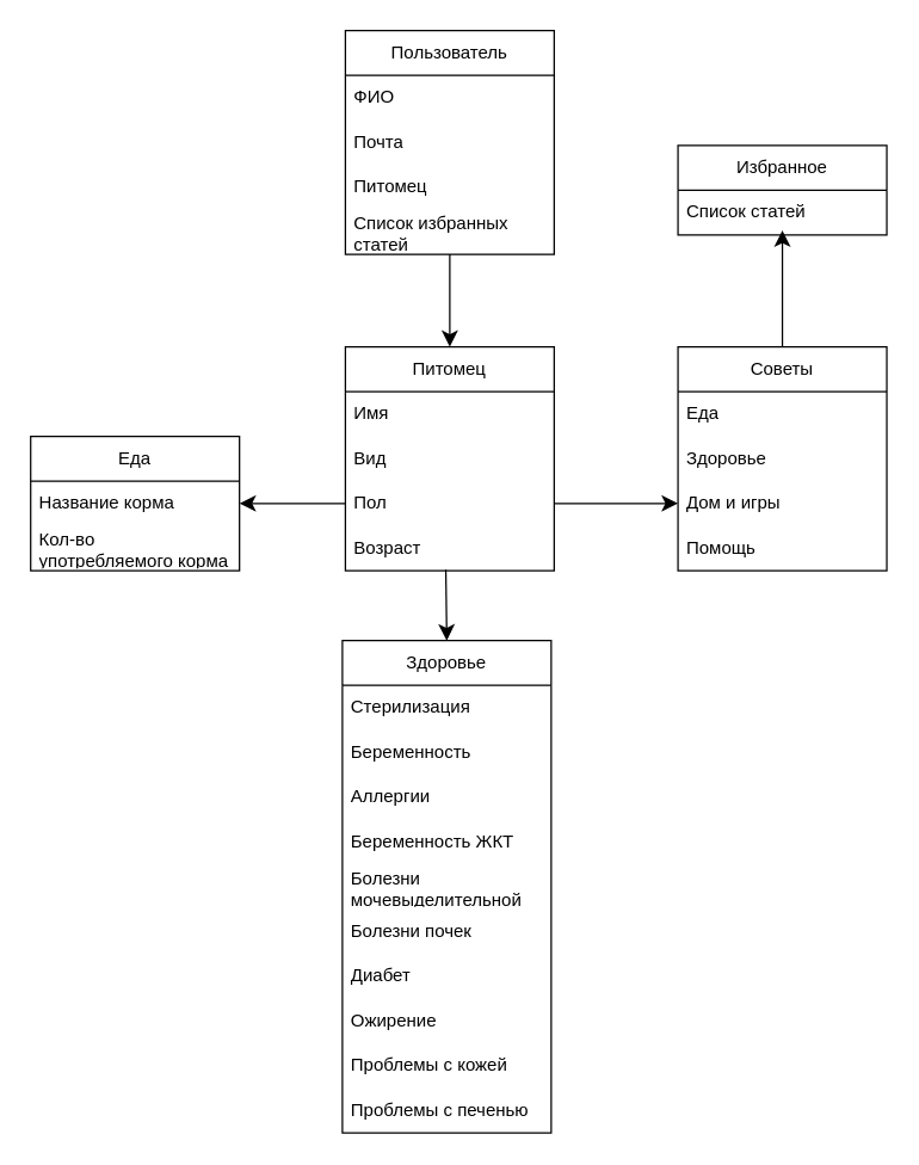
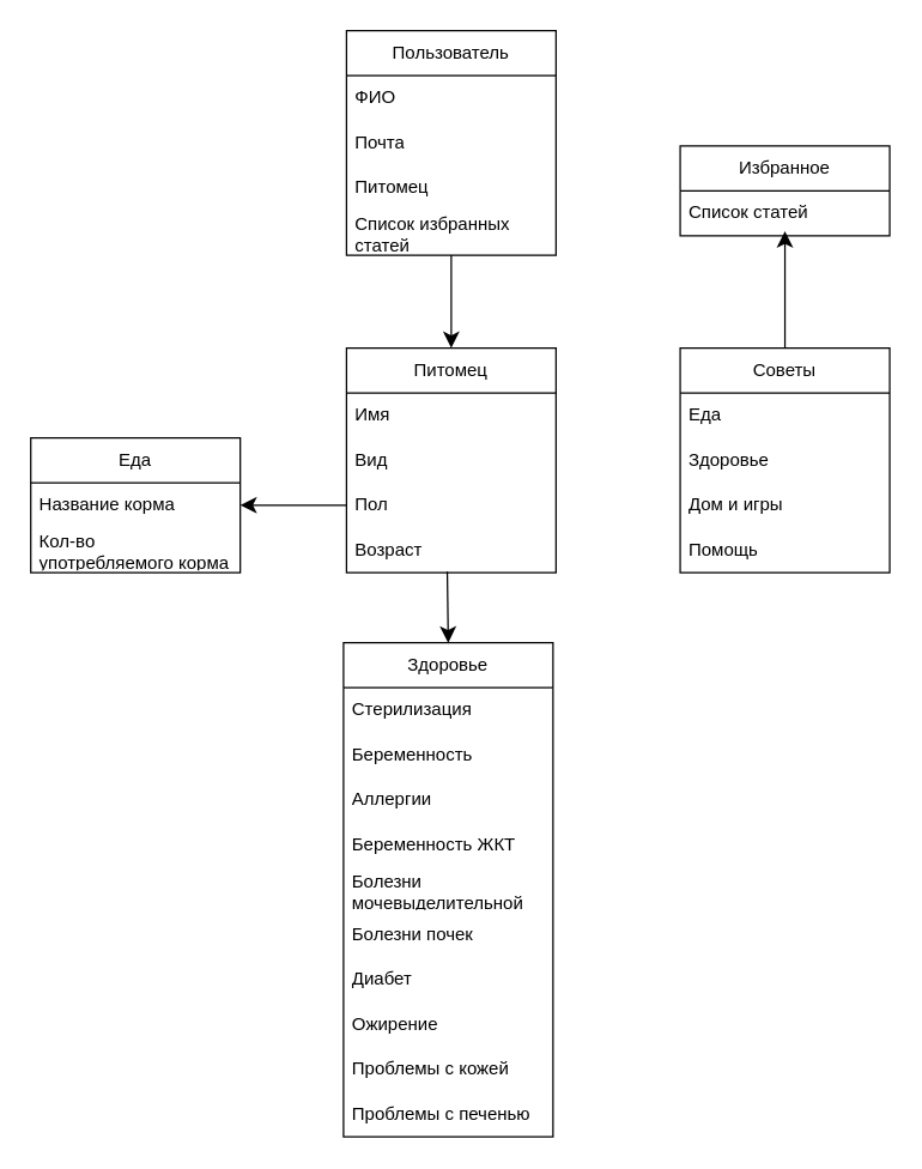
  <mxCell id="0" />
  <mxCell id="1" parent="0" />
  <mxCell id="2" value="Избранное" style="swimlane;fontStyle=0;childLayout=stackLayout;horizontal=1;startSize=30;horizontalStack=0;resizeParent=1;resizeParentMax=0;resizeLast=0;collapsible=1;marginBottom=0;whiteSpace=wrap;html=1;" vertex="1" parent="1"><mxGeometry x="454" y="97" width="140" height="60" as="geometry" /></mxCell>
  <mxCell id="3" value="Список статей" style="text;strokeColor=none;fillColor=none;align=left;verticalAlign=middle;spacingLeft=4;spacingRight=4;overflow=hidden;points=[[0,0.5],[1,0.5]];portConstraint=eastwest;rotatable=0;whiteSpace=wrap;html=1;" vertex="1" parent="2"><mxGeometry y="30" width="140" height="30" as="geometry" /></mxCell>
  <mxCell id="4" value="Питомец" style="swimlane;fontStyle=0;childLayout=stackLayout;horizontal=1;startSize=30;horizontalStack=0;resizeParent=1;resizeParentMax=0;resizeLast=0;collapsible=1;marginBottom=0;whiteSpace=wrap;html=1;" parent="1" vertex="1"><mxGeometry x="231" y="232" width="140" height="150" as="geometry" /></mxCell>
  <mxCell id="5" value="Имя" style="text;strokeColor=none;fillColor=none;align=left;verticalAlign=middle;spacingLeft=4;spacingRight=4;overflow=hidden;points=[[0,0.5],[1,0.5]];portConstraint=eastwest;rotatable=0;whiteSpace=wrap;html=1;" parent="4" vertex="1"><mxGeometry y="30" width="140" height="30" as="geometry" /></mxCell>
  <mxCell id="6" value="Вид" style="text;strokeColor=none;fillColor=none;align=left;verticalAlign=middle;spacingLeft=4;spacingRight=4;overflow=hidden;points=[[0,0.5],[1,0.5]];portConstraint=eastwest;rotatable=0;whiteSpace=wrap;html=1;" parent="4" vertex="1"><mxGeometry y="60" width="140" height="30" as="geometry" /></mxCell>
  <mxCell id="7" value="Пол" style="text;strokeColor=none;fillColor=none;align=left;verticalAlign=middle;spacingLeft=4;spacingRight=4;overflow=hidden;points=[[0,0.5],[1,0.5]];portConstraint=eastwest;rotatable=0;whiteSpace=wrap;html=1;" parent="4" vertex="1"><mxGeometry y="90" width="140" height="30" as="geometry" /></mxCell>
  <mxCell id="8" value="Возраст" style="text;strokeColor=none;fillColor=none;align=left;verticalAlign=middle;spacingLeft=4;spacingRight=4;overflow=hidden;points=[[0,0.5],[1,0.5]];portConstraint=eastwest;rotatable=0;whiteSpace=wrap;html=1;" parent="4" vertex="1"><mxGeometry y="120" width="140" height="30" as="geometry" /></mxCell>
  <mxCell id="9" value="Здоровье" style="swimlane;fontStyle=0;childLayout=stackLayout;horizontal=1;startSize=30;horizontalStack=0;resizeParent=1;resizeParentMax=0;resizeLast=0;collapsible=1;marginBottom=0;whiteSpace=wrap;html=1;" parent="1" vertex="1"><mxGeometry x="229" y="429" width="140" height="330" as="geometry" /></mxCell>
  <mxCell id="10" value="Стерилизация" style="text;strokeColor=none;fillColor=none;align=left;verticalAlign=middle;spacingLeft=4;spacingRight=4;overflow=hidden;points=[[0,0.5],[1,0.5]];portConstraint=eastwest;rotatable=0;whiteSpace=wrap;html=1;" vertex="1" parent="9"><mxGeometry y="30" width="140" height="30" as="geometry" /></mxCell>
  <mxCell id="11" value="Беременность" style="text;strokeColor=none;fillColor=none;align=left;verticalAlign=middle;spacingLeft=4;spacingRight=4;overflow=hidden;points=[[0,0.5],[1,0.5]];portConstraint=eastwest;rotatable=0;whiteSpace=wrap;html=1;" vertex="1" parent="9"><mxGeometry y="60" width="140" height="30" as="geometry" /></mxCell>
  <mxCell id="12" value="Аллергии" style="text;strokeColor=none;fillColor=none;align=left;verticalAlign=middle;spacingLeft=4;spacingRight=4;overflow=hidden;points=[[0,0.5],[1,0.5]];portConstraint=eastwest;rotatable=0;whiteSpace=wrap;html=1;" vertex="1" parent="9"><mxGeometry y="90" width="140" height="30" as="geometry" /></mxCell>
  <mxCell id="13" value="Беременность ЖКТ" style="text;strokeColor=none;fillColor=none;align=left;verticalAlign=middle;spacingLeft=4;spacingRight=4;overflow=hidden;points=[[0,0.5],[1,0.5]];portConstraint=eastwest;rotatable=0;whiteSpace=wrap;html=1;" vertex="1" parent="9"><mxGeometry y="120" width="140" height="30" as="geometry" /></mxCell>
  <mxCell id="14" value="Болезни мочевыделительной системы" style="text;strokeColor=none;fillColor=none;align=left;verticalAlign=middle;spacingLeft=4;spacingRight=4;overflow=hidden;points=[[0,0.5],[1,0.5]];portConstraint=eastwest;rotatable=0;whiteSpace=wrap;html=1;" vertex="1" parent="9"><mxGeometry y="150" width="140" height="30" as="geometry" /></mxCell>
  <mxCell id="15" value="Болезни почек" style="text;strokeColor=none;fillColor=none;align=left;verticalAlign=middle;spacingLeft=4;spacingRight=4;overflow=hidden;points=[[0,0.5],[1,0.5]];portConstraint=eastwest;rotatable=0;whiteSpace=wrap;html=1;" vertex="1" parent="9"><mxGeometry y="180" width="140" height="30" as="geometry" /></mxCell>
  <mxCell id="16" value="Диабет" style="text;strokeColor=none;fillColor=none;align=left;verticalAlign=middle;spacingLeft=4;spacingRight=4;overflow=hidden;points=[[0,0.5],[1,0.5]];portConstraint=eastwest;rotatable=0;whiteSpace=wrap;html=1;" vertex="1" parent="9"><mxGeometry y="210" width="140" height="30" as="geometry" /></mxCell>
  <mxCell id="17" value="Ожирение" style="text;strokeColor=none;fillColor=none;align=left;verticalAlign=middle;spacingLeft=4;spacingRight=4;overflow=hidden;points=[[0,0.5],[1,0.5]];portConstraint=eastwest;rotatable=0;whiteSpace=wrap;html=1;" vertex="1" parent="9"><mxGeometry y="240" width="140" height="30" as="geometry" /></mxCell>
  <mxCell id="18" value="Проблемы с кожей" style="text;strokeColor=none;fillColor=none;align=left;verticalAlign=middle;spacingLeft=4;spacingRight=4;overflow=hidden;points=[[0,0.5],[1,0.5]];portConstraint=eastwest;rotatable=0;whiteSpace=wrap;html=1;" vertex="1" parent="9"><mxGeometry y="270" width="140" height="30" as="geometry" /></mxCell>
  <mxCell id="19" value="Проблемы с печенью" style="text;strokeColor=none;fillColor=none;align=left;verticalAlign=middle;spacingLeft=4;spacingRight=4;overflow=hidden;points=[[0,0.5],[1,0.5]];portConstraint=eastwest;rotatable=0;whiteSpace=wrap;html=1;" parent="9" vertex="1"><mxGeometry y="300" width="140" height="30" as="geometry" /></mxCell>
  <mxCell id="20" value="Еда" style="swimlane;fontStyle=0;childLayout=stackLayout;horizontal=1;startSize=30;horizontalStack=0;resizeParent=1;resizeParentMax=0;resizeLast=0;collapsible=1;marginBottom=0;whiteSpace=wrap;html=1;" parent="1" vertex="1"><mxGeometry x="20" y="292" width="140" height="90" as="geometry" /></mxCell>
  <mxCell id="21" value="Название корма" style="text;strokeColor=none;fillColor=none;align=left;verticalAlign=middle;spacingLeft=4;spacingRight=4;overflow=hidden;points=[[0,0.5],[1,0.5]];portConstraint=eastwest;rotatable=0;whiteSpace=wrap;html=1;" parent="20" vertex="1"><mxGeometry y="30" width="140" height="30" as="geometry" /></mxCell>
  <mxCell id="22" value="Кол-во употребляемого корма" style="text;strokeColor=none;fillColor=none;align=left;verticalAlign=middle;spacingLeft=4;spacingRight=4;overflow=hidden;points=[[0,0.5],[1,0.5]];portConstraint=eastwest;rotatable=0;whiteSpace=wrap;html=1;" parent="20" vertex="1"><mxGeometry y="60" width="140" height="30" as="geometry" /></mxCell>
  <mxCell id="23" value="Советы" style="swimlane;fontStyle=0;childLayout=stackLayout;horizontal=1;startSize=30;horizontalStack=0;resizeParent=1;resizeParentMax=0;resizeLast=0;collapsible=1;marginBottom=0;whiteSpace=wrap;html=1;" parent="1" vertex="1"><mxGeometry x="454" y="232" width="140" height="150" as="geometry" /></mxCell>
  <mxCell id="24" value="Еда" style="text;strokeColor=none;fillColor=none;align=left;verticalAlign=middle;spacingLeft=4;spacingRight=4;overflow=hidden;points=[[0,0.5],[1,0.5]];portConstraint=eastwest;rotatable=0;whiteSpace=wrap;html=1;" parent="23" vertex="1"><mxGeometry y="30" width="140" height="30" as="geometry" /></mxCell>
  <mxCell id="25" value="Здоровье" style="text;strokeColor=none;fillColor=none;align=left;verticalAlign=middle;spacingLeft=4;spacingRight=4;overflow=hidden;points=[[0,0.5],[1,0.5]];portConstraint=eastwest;rotatable=0;whiteSpace=wrap;html=1;" parent="23" vertex="1"><mxGeometry y="60" width="140" height="30" as="geometry" /></mxCell>
  <mxCell id="26" value="Дом и игры" style="text;strokeColor=none;fillColor=none;align=left;verticalAlign=middle;spacingLeft=4;spacingRight=4;overflow=hidden;points=[[0,0.5],[1,0.5]];portConstraint=eastwest;rotatable=0;whiteSpace=wrap;html=1;" parent="23" vertex="1"><mxGeometry y="90" width="140" height="30" as="geometry" /></mxCell>
  <mxCell id="27" value="Помощь" style="text;strokeColor=none;fillColor=none;align=left;verticalAlign=middle;spacingLeft=4;spacingRight=4;overflow=hidden;points=[[0,0.5],[1,0.5]];portConstraint=eastwest;rotatable=0;whiteSpace=wrap;html=1;" parent="23" vertex="1"><mxGeometry y="120" width="140" height="30" as="geometry" /></mxCell>
  <mxCell id="28" value="" style="endArrow=classic;html=1;rounded=0;fontSize=12;startSize=8;endSize=8;curved=1;exitX=0.481;exitY=0.978;exitDx=0;exitDy=0;exitPerimeter=0;entryX=0.5;entryY=0;entryDx=0;entryDy=0;" edge="1" parent="1" source="8" target="9"><mxGeometry width="50" height="50" relative="1" as="geometry"><mxPoint x="419" y="584" as="sourcePoint" /><mxPoint x="469" y="534" as="targetPoint" /></mxGeometry></mxCell>
  <mxCell id="29" value="" style="endArrow=classic;html=1;rounded=0;fontSize=12;startSize=8;endSize=8;curved=1;exitX=0;exitY=0.5;exitDx=0;exitDy=0;entryX=1;entryY=0.5;entryDx=0;entryDy=0;" edge="1" parent="1" source="7" target="21"><mxGeometry width="50" height="50" relative="1" as="geometry"><mxPoint x="419" y="584" as="sourcePoint" /><mxPoint x="469" y="534" as="targetPoint" /></mxGeometry></mxCell>
- <mxCell id="30" value="" style="endArrow=classic;html=1;rounded=0;fontSize=12;startSize=8;endSize=8;curved=1;exitX=1;exitY=0.5;exitDx=0;exitDy=0;entryX=0;entryY=0.5;entryDx=0;entryDy=0;" edge="1" parent="1" source="7" target="26"><mxGeometry width="50" height="50" relative="1" as="geometry"><mxPoint x="419" y="584" as="sourcePoint" /><mxPoint x="469" y="534" as="targetPoint" /></mxGeometry></mxCell>
  <mxCell id="31" value="" style="endArrow=classic;html=1;rounded=0;fontSize=12;startSize=8;endSize=8;curved=1;exitX=0.5;exitY=0;exitDx=0;exitDy=0;" edge="1" parent="1" source="23"><mxGeometry width="50" height="50" relative="1" as="geometry"><mxPoint x="593" y="247" as="sourcePoint" /><mxPoint x="524" y="154" as="targetPoint" /></mxGeometry></mxCell>
  <mxCell id="32" style="edgeStyle=none;curved=1;rounded=0;orthogonalLoop=1;jettySize=auto;html=1;fontSize=12;startSize=8;endSize=8;" edge="1" parent="1" source="33" target="4"><mxGeometry relative="1" as="geometry" /></mxCell>
  <mxCell id="33" value="Пользователь" style="swimlane;fontStyle=0;childLayout=stackLayout;horizontal=1;startSize=30;horizontalStack=0;resizeParent=1;resizeParentMax=0;resizeLast=0;collapsible=1;marginBottom=0;whiteSpace=wrap;html=1;" vertex="1" parent="1"><mxGeometry x="231" y="20" width="140" height="150" as="geometry" /></mxCell>
  <mxCell id="34" value="ФИО" style="text;strokeColor=none;fillColor=none;align=left;verticalAlign=middle;spacingLeft=4;spacingRight=4;overflow=hidden;points=[[0,0.5],[1,0.5]];portConstraint=eastwest;rotatable=0;whiteSpace=wrap;html=1;" vertex="1" parent="33"><mxGeometry y="30" width="140" height="30" as="geometry" /></mxCell>
  <mxCell id="35" value="Почта" style="text;strokeColor=none;fillColor=none;align=left;verticalAlign=middle;spacingLeft=4;spacingRight=4;overflow=hidden;points=[[0,0.5],[1,0.5]];portConstraint=eastwest;rotatable=0;whiteSpace=wrap;html=1;" vertex="1" parent="33"><mxGeometry y="60" width="140" height="30" as="geometry" /></mxCell>
  <mxCell id="36" value="Питомец" style="text;strokeColor=none;fillColor=none;align=left;verticalAlign=middle;spacingLeft=4;spacingRight=4;overflow=hidden;points=[[0,0.5],[1,0.5]];portConstraint=eastwest;rotatable=0;whiteSpace=wrap;html=1;" vertex="1" parent="33"><mxGeometry y="90" width="140" height="30" as="geometry" /></mxCell>
  <mxCell id="37" value="Список избранных статей" style="text;strokeColor=none;fillColor=none;align=left;verticalAlign=middle;spacingLeft=4;spacingRight=4;overflow=hidden;points=[[0,0.5],[1,0.5]];portConstraint=eastwest;rotatable=0;whiteSpace=wrap;html=1;" vertex="1" parent="33"><mxGeometry y="120" width="140" height="30" as="geometry" /></mxCell>
